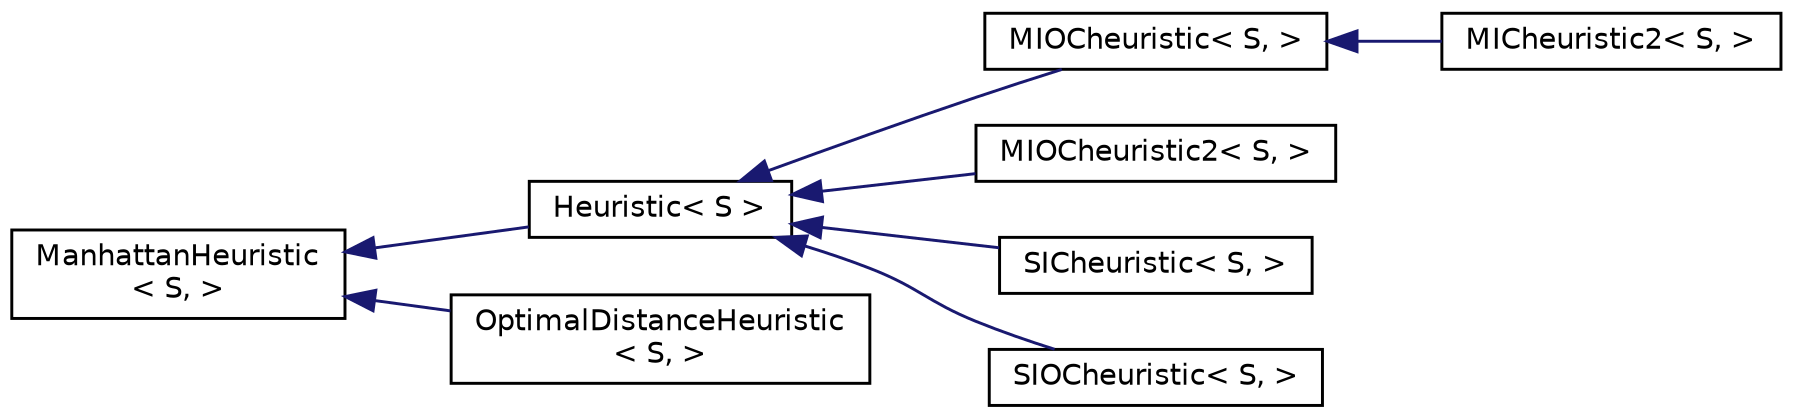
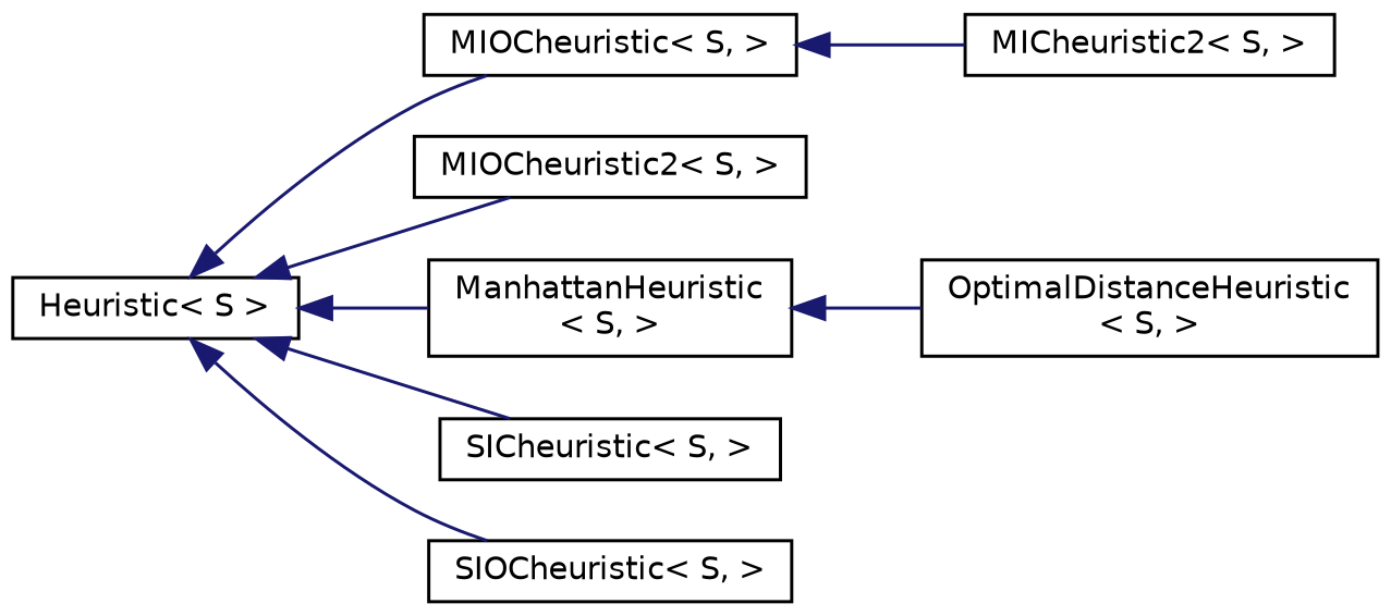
  digraph {
    rankdir=LR
    node [color=black fillcolor=white fontname=Helvetica fontsize=10 shape=record style=filled]
    edge [color=midnightblue dir=back fontname=Helvetica fontsize=10 labelfontname=Helvetica labelfontsize=10 style=solid]
    n1 [height=0.2 label="Heuristic\< S \>" width=0.4]
    n2 [height=0.2 label="MIOCheuristic\< S, \>" width=0.4]
    n3 [height=0.2 label="MIOCheuristic2\< S, \>" width=0.4]
    n4 [height=0.2 label="ManhattanHeuristic\l\< S, \>" width=0.4]
    n5 [height=0.2 label="SICheuristic\< S, \>" width=0.4]
    n6 [height=0.2 label="SIOCheuristic\< S, \>" width=0.4]
    n7 [height=0.2 label="MICheuristic2\< S, \>" width=0.4]
    n8 [height=0.2 label="OptimalDistanceHeuristic\l\< S, \>" width=0.4]
    n1 -> n2
    n1 -> n3
-   n4 -> n1
+   n1 -> n4
    n1 -> n5
    n1 -> n6
    n2 -> n7
    n4 -> n8
  }
